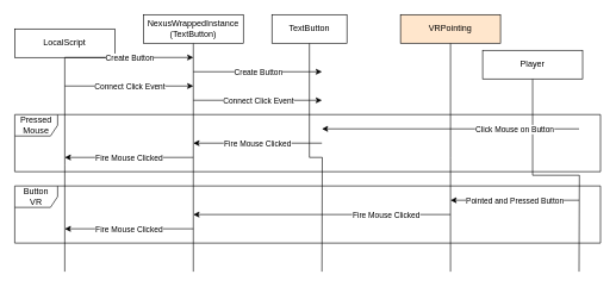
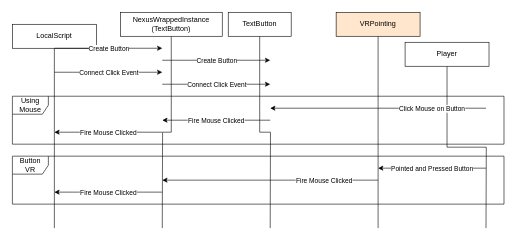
  <mxCell id="0" />
  <mxCell id="1" parent="0" />
  <mxCell id="2" style="edgeStyle=orthogonalEdgeStyle;rounded=0;orthogonalLoop=1;jettySize=auto;html=1;endArrow=none;endFill=0;" edge="1" parent="1" source="3"><mxGeometry relative="1" as="geometry"><mxPoint x="90" y="380" as="targetPoint" /></mxGeometry></mxCell>
  <mxCell id="3" value="LocalScript" style="rounded=0;whiteSpace=wrap;html=1;" vertex="1" parent="1"><mxGeometry x="20" y="40" width="140" height="40" as="geometry" /></mxCell>
  <mxCell id="4" style="edgeStyle=orthogonalEdgeStyle;rounded=0;orthogonalLoop=1;jettySize=auto;html=1;endArrow=none;endFill=0;" edge="1" parent="1" source="5"><mxGeometry relative="1" as="geometry"><mxPoint x="270" y="380" as="targetPoint" /></mxGeometry></mxCell>
- <mxCell id="5" value="NexusWrappedInstance&lt;br&gt;(TextButton)" style="rounded=0;whiteSpace=wrap;html=1;" vertex="1" parent="1"><mxGeometry x="200" y="20" width="140" height="40" as="geometry" /></mxCell>
+ <mxCell id="5" value="NexusWrappedInstance&lt;br&gt;(TextButton)" style="rounded=0;whiteSpace=wrap;html=1;" vertex="1" parent="1"><mxGeometry x="200" y="20" width="170" height="40" as="geometry" /></mxCell>
  <mxCell id="6" style="edgeStyle=orthogonalEdgeStyle;rounded=0;orthogonalLoop=1;jettySize=auto;html=1;endArrow=none;endFill=0;" edge="1" parent="1" source="7"><mxGeometry relative="1" as="geometry"><mxPoint x="450" y="380" as="targetPoint" /></mxGeometry></mxCell>
  <mxCell id="7" value="TextButton" style="rounded=0;whiteSpace=wrap;html=1;" vertex="1" parent="1"><mxGeometry x="380" y="20" width="105" height="40" as="geometry" /></mxCell>
  <mxCell id="8" style="edgeStyle=orthogonalEdgeStyle;rounded=0;orthogonalLoop=1;jettySize=auto;html=1;endArrow=none;endFill=0;" edge="1" parent="1" source="9"><mxGeometry relative="1" as="geometry"><mxPoint x="630" y="380" as="targetPoint" /></mxGeometry></mxCell>
  <mxCell id="9" value="VRPointing" style="rounded=0;whiteSpace=wrap;html=1;fillColor=#ffe6cc;" vertex="1" parent="1"><mxGeometry x="560" y="20" width="140" height="40" as="geometry" /></mxCell>
  <mxCell id="10" value="" style="endArrow=classic;html=1;" edge="1" parent="1"><mxGeometry width="50" height="50" relative="1" as="geometry"><mxPoint x="90" y="80" as="sourcePoint" /><mxPoint x="270" y="80" as="targetPoint" /></mxGeometry></mxCell>
  <mxCell id="11" value="Create Button" style="edgeLabel;html=1;align=center;verticalAlign=middle;resizable=0;points=[];" vertex="1" connectable="0" parent="10"><mxGeometry x="0.187" y="-2" relative="1" as="geometry"><mxPoint x="-16.86" y="-2" as="offset" /></mxGeometry></mxCell>
  <mxCell id="12" value="" style="endArrow=classic;html=1;" edge="1" parent="1"><mxGeometry width="50" height="50" relative="1" as="geometry"><mxPoint x="270" y="100" as="sourcePoint" /><mxPoint x="450" y="100" as="targetPoint" /></mxGeometry></mxCell>
  <mxCell id="13" value="Create Button" style="edgeLabel;html=1;align=center;verticalAlign=middle;resizable=0;points=[];" vertex="1" connectable="0" parent="12"><mxGeometry x="0.187" y="-2" relative="1" as="geometry"><mxPoint x="-16.86" y="-2" as="offset" /></mxGeometry></mxCell>
  <mxCell id="14" value="" style="endArrow=classic;html=1;" edge="1" parent="1"><mxGeometry width="50" height="50" relative="1" as="geometry"><mxPoint x="90" y="120" as="sourcePoint" /><mxPoint x="270" y="120" as="targetPoint" /></mxGeometry></mxCell>
  <mxCell id="15" value="Connect Click Event" style="edgeLabel;html=1;align=center;verticalAlign=middle;resizable=0;points=[];" vertex="1" connectable="0" parent="14"><mxGeometry x="0.187" y="-2" relative="1" as="geometry"><mxPoint x="-16.86" y="-2" as="offset" /></mxGeometry></mxCell>
  <mxCell id="16" value="" style="endArrow=classic;html=1;" edge="1" parent="1"><mxGeometry width="50" height="50" relative="1" as="geometry"><mxPoint x="270" y="140" as="sourcePoint" /><mxPoint x="450" y="140" as="targetPoint" /></mxGeometry></mxCell>
  <mxCell id="17" value="Connect Click Event" style="edgeLabel;html=1;align=center;verticalAlign=middle;resizable=0;points=[];" vertex="1" connectable="0" parent="16"><mxGeometry x="0.187" y="-2" relative="1" as="geometry"><mxPoint x="-16.86" y="-2" as="offset" /></mxGeometry></mxCell>
- <mxCell id="18" value="Pressed Mouse" style="shape=umlFrame;whiteSpace=wrap;html=1;" vertex="1" parent="1"><mxGeometry x="20" y="160" width="820" height="80" as="geometry" /></mxCell>
+ <mxCell id="18" value="Using Mouse" style="shape=umlFrame;whiteSpace=wrap;html=1;" vertex="1" parent="1"><mxGeometry x="20" y="160" width="820" height="80" as="geometry" /></mxCell>
  <mxCell id="19" value="" style="endArrow=classic;html=1;" edge="1" parent="1"><mxGeometry width="50" height="50" relative="1" as="geometry"><mxPoint x="450" y="200" as="sourcePoint" /><mxPoint x="270" y="200" as="targetPoint" /></mxGeometry></mxCell>
  <mxCell id="20" value="Fire Mouse Clicked" style="edgeLabel;html=1;align=center;verticalAlign=middle;resizable=0;points=[];" vertex="1" connectable="0" parent="19"><mxGeometry x="0.187" y="-2" relative="1" as="geometry"><mxPoint x="16.86" y="2" as="offset" /></mxGeometry></mxCell>
  <mxCell id="21" value="" style="endArrow=classic;html=1;" edge="1" parent="1"><mxGeometry width="50" height="50" relative="1" as="geometry"><mxPoint x="270" y="220" as="sourcePoint" /><mxPoint x="90" y="220" as="targetPoint" /></mxGeometry></mxCell>
  <mxCell id="22" value="Fire Mouse Clicked" style="edgeLabel;html=1;align=center;verticalAlign=middle;resizable=0;points=[];" vertex="1" connectable="0" parent="21"><mxGeometry x="0.187" y="-2" relative="1" as="geometry"><mxPoint x="16.86" y="2" as="offset" /></mxGeometry></mxCell>
  <mxCell id="23" style="edgeStyle=orthogonalEdgeStyle;rounded=0;orthogonalLoop=1;jettySize=auto;html=1;endArrow=none;endFill=0;" edge="1" parent="1" source="24"><mxGeometry relative="1" as="geometry"><mxPoint x="810" y="380" as="targetPoint" /></mxGeometry></mxCell>
  <mxCell id="24" value="Player" style="rounded=0;whiteSpace=wrap;html=1;" vertex="1" parent="1"><mxGeometry x="675" y="70" width="140" height="40" as="geometry" /></mxCell>
  <mxCell id="25" value="" style="endArrow=classic;html=1;" edge="1" parent="1"><mxGeometry width="50" height="50" relative="1" as="geometry"><mxPoint x="810" y="180" as="sourcePoint" /><mxPoint x="450" y="180" as="targetPoint" /></mxGeometry></mxCell>
  <mxCell id="26" value="Click Mouse on Button" style="edgeLabel;html=1;align=center;verticalAlign=middle;resizable=0;points=[];" vertex="1" connectable="0" parent="25"><mxGeometry x="0.187" y="-2" relative="1" as="geometry"><mxPoint x="123.71" y="2" as="offset" /></mxGeometry></mxCell>
  <mxCell id="27" value="Button&lt;br&gt;VR" style="shape=umlFrame;whiteSpace=wrap;html=1;" vertex="1" parent="1"><mxGeometry x="20" y="260" width="820" height="80" as="geometry" /></mxCell>
  <mxCell id="28" value="" style="endArrow=classic;html=1;" edge="1" parent="1"><mxGeometry width="50" height="50" relative="1" as="geometry"><mxPoint x="810" y="280" as="sourcePoint" /><mxPoint x="630" y="280" as="targetPoint" /></mxGeometry></mxCell>
  <mxCell id="29" value="Pointed and Pressed Button" style="edgeLabel;html=1;align=center;verticalAlign=middle;resizable=0;points=[];" vertex="1" connectable="0" parent="28"><mxGeometry x="0.187" y="-2" relative="1" as="geometry"><mxPoint x="16.86" y="2" as="offset" /></mxGeometry></mxCell>
  <mxCell id="30" value="" style="endArrow=classic;html=1;" edge="1" parent="1"><mxGeometry width="50" height="50" relative="1" as="geometry"><mxPoint x="630" y="300" as="sourcePoint" /><mxPoint x="270" y="300" as="targetPoint" /></mxGeometry></mxCell>
  <mxCell id="31" value="Fire Mouse Clicked" style="edgeLabel;html=1;align=center;verticalAlign=middle;resizable=0;points=[];" vertex="1" connectable="0" parent="30"><mxGeometry x="0.187" y="-2" relative="1" as="geometry"><mxPoint x="123.71" y="2" as="offset" /></mxGeometry></mxCell>
  <mxCell id="32" value="" style="endArrow=classic;html=1;" edge="1" parent="1"><mxGeometry width="50" height="50" relative="1" as="geometry"><mxPoint x="270" y="320" as="sourcePoint" /><mxPoint x="90" y="320" as="targetPoint" /></mxGeometry></mxCell>
  <mxCell id="33" value="Fire Mouse Clicked" style="edgeLabel;html=1;align=center;verticalAlign=middle;resizable=0;points=[];" vertex="1" connectable="0" parent="32"><mxGeometry x="0.187" y="-2" relative="1" as="geometry"><mxPoint x="16.86" y="2" as="offset" /></mxGeometry></mxCell>
